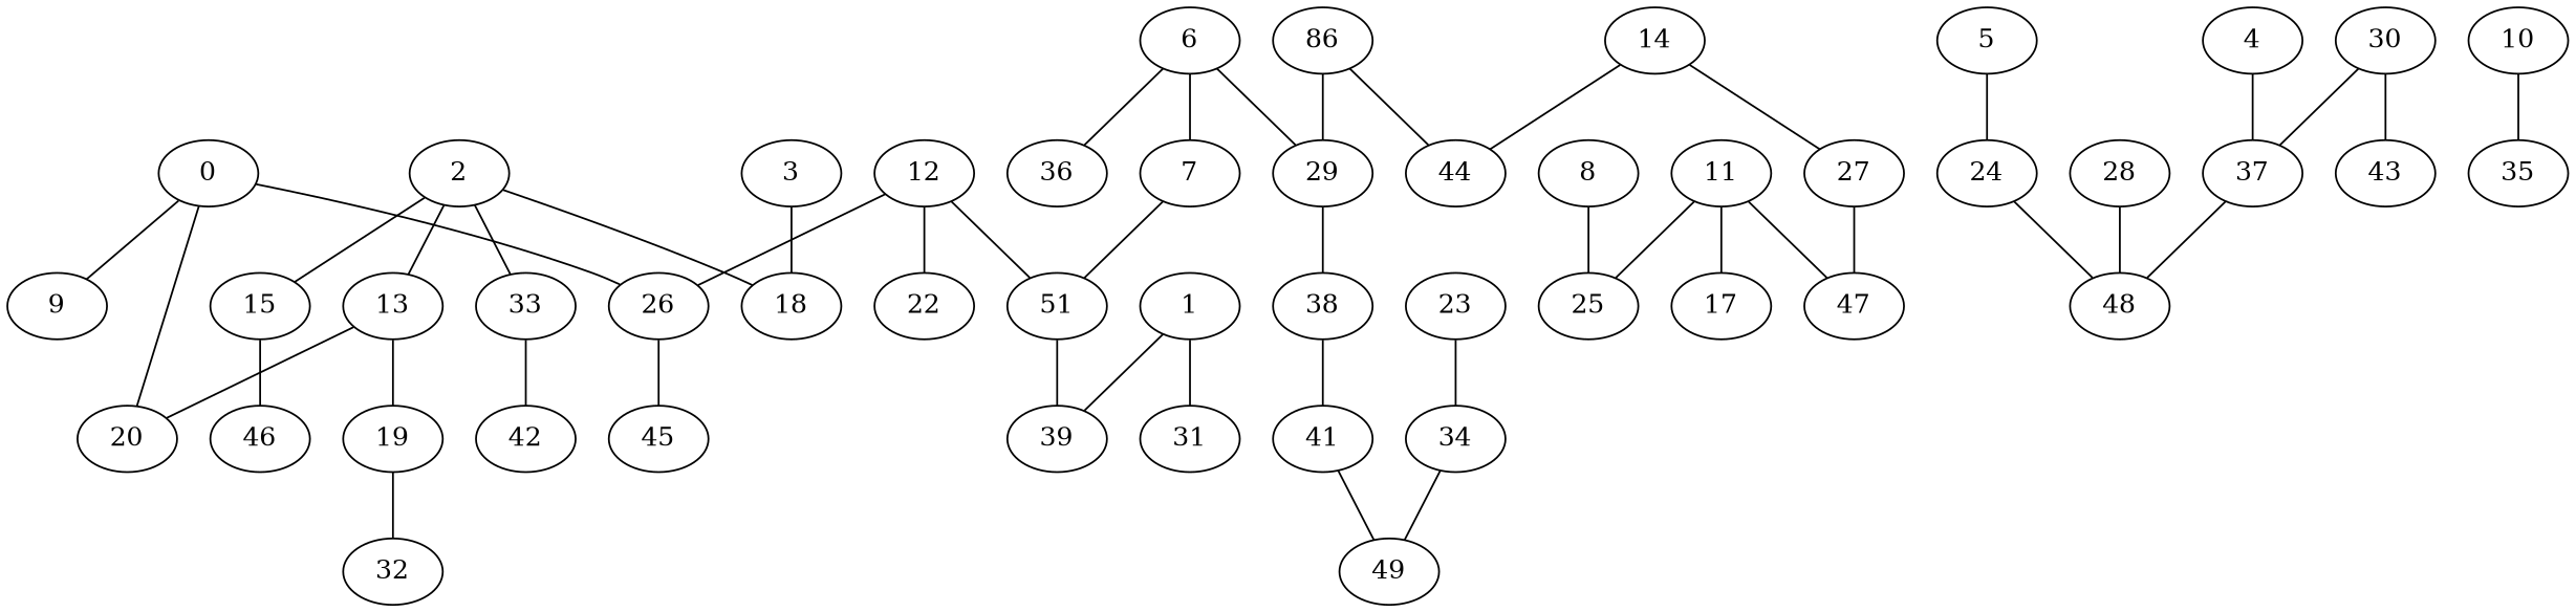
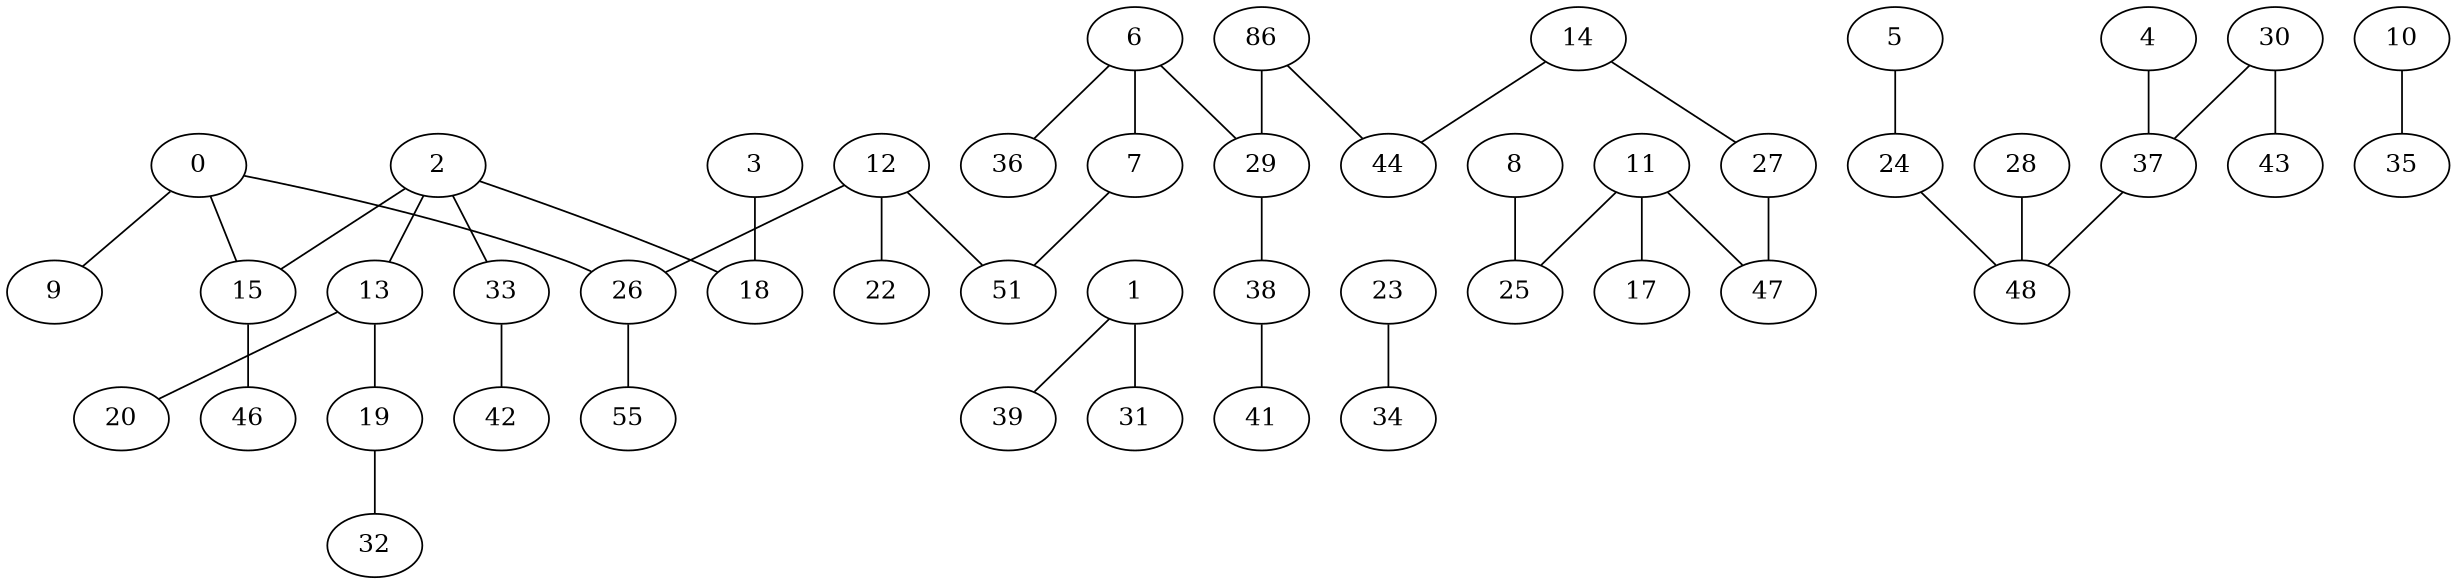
  graph {
    0
    9
    15
    26
    46
-   45
+   45 [label=55]
    1
    31
    39
    2
    13
    18
    33
    19
    20
    42
    3
    4
    37
    48
    5
    24
    6
    7
    29
    36
    n27 [label=51]
    38
    8
    25
    10
    35
    11
    17
    47
    12
    22
    32
    14
    27
    44
    n42 [label=86]
    23
    34
-   49
    28
    41
    30
    43
    0 -- 9
-   0 -- 20
+   0 -- 15
    0 -- 26
    15 -- 46
    26 -- 45
    1 -- 31
    1 -- 39
    2 -- 15
    2 -- 13
    2 -- 18
    2 -- 33
    13 -- 19
    13 -- 20
    33 -- 42
    19 -- 32
    3 -- 18
    4 -- 37
    37 -- 48
    5 -- 24
    24 -- 48
    6 -- 7
    6 -- 29
    6 -- 36
    7 -- n27
    29 -- 38
-   n27 -- 39
    38 -- 41
    8 -- 25
    10 -- 35
    11 -- 25
    11 -- 17
    11 -- 47
    12 -- 26
    12 -- n27
    12 -- 22
    14 -- 27
    14 -- 44
    27 -- 47
    n42 -- 29
    n42 -- 44
    23 -- 34
-   34 -- 49
    28 -- 48
-   41 -- 49
    30 -- 37
    30 -- 43
  }
